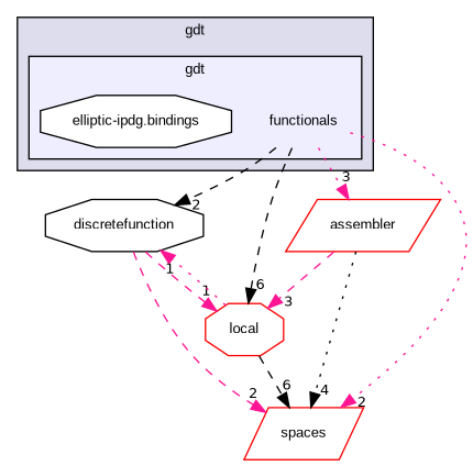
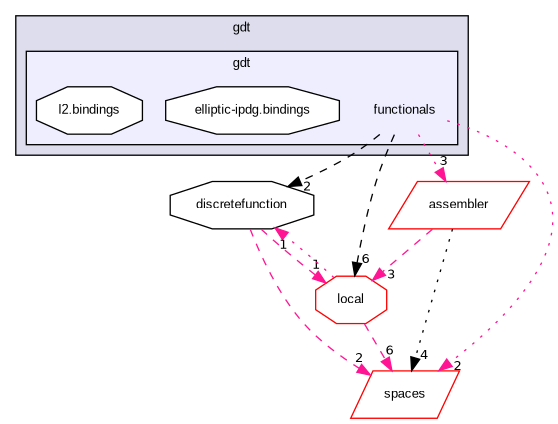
  digraph {
    compound=true
    fontname="Liberation Sans"
    node [fontname="Liberation Sans" fontsize=10 shape=octagon color=red fillcolor=white style=filled]
    edge [headlabel=2 labeldistance=1.5 labelfontname=Helvetica labelfontsize=10 color=deeppink style=dashed fontname="Liberation Sans"]
    n1 [label=functionals shape=plaintext color="" fillcolor="" style=""]
    n2 [color=black label="elliptic-ipdg.bindings"]
+   n3 [color=black label="l2.bindings"]
    n4 [label=discretefunction color="" fillcolor="" style=""]
    n5 [label=spaces shape=parallelogram]
    n6 [label=assembler shape=parallelogram]
    n7 [label=local]
    subgraph cluster_1 {
      bgcolor="#ddddee"
      fontsize=10
      label=gdt
      pencolor=black
      subgraph cluster_2 {
        bgcolor="#eeeeff"
        fontsize=10
        pencolor=black
        n1
        n2
+       n3
      }
    }
    n1 -> n4 [color=black]
    n1 -> n5 [style=dotted]
    n1 -> n6 [headlabel=3 style=dotted]
    n1 -> n7 [headlabel=6 color=black]
    n4 -> n5
    n4 -> n7 [headlabel=1]
    n6 -> n5 [headlabel=4 color=black style=dotted]
    n6 -> n7 [headlabel=3]
    n7 -> n4 [headlabel=1 style=dotted]
-   n7 -> n5 [headlabel=6 color=black]
+   n7 -> n5 [headlabel=6]
  }
